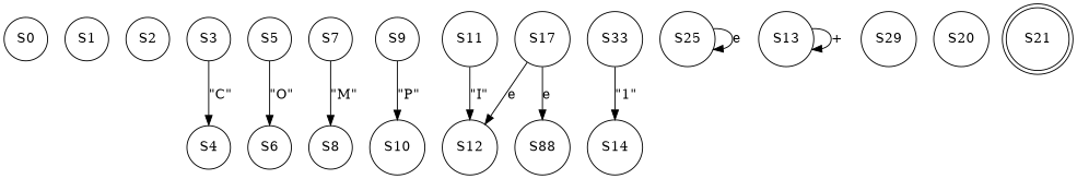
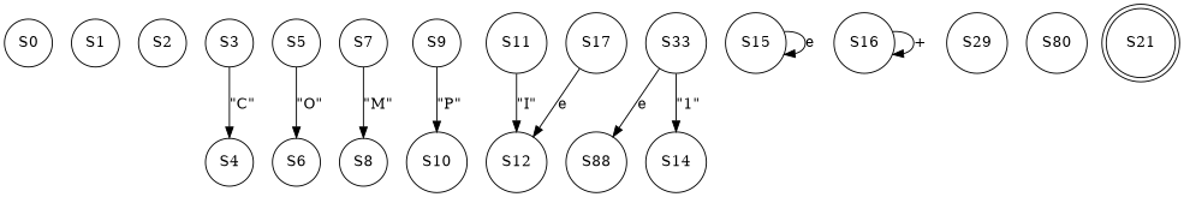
  digraph {
    rankdir=TB
    node [shape=circle]
    S0
    S1
    S2
    S3
    S4
    S5
    S6
    S7
    S8
    S9
    S10
    S11
    S12
    n14 [label=S33]
    S14
-   S15 [label=S25]
-   S16 [label=S13]
+   S15
+   S16
    S17
    n19 [label=S88]
    n20 [label=S29]
-   S20
+   S20 [label=S80]
    S21 [shape=doublecircle]
    S3 -> S4 [label="\"C\""]
    S5 -> S6 [label="\"O\""]
    S7 -> S8 [label="\"M\""]
    S9 -> S10 [label="\"P\""]
    S11 -> S12 [label="\"I\""]
    n14 -> S14 [label="\"1\""]
    S15 -> S15 [label=e]
    S16 -> S16 [label="+"]
    S17 -> S12 [label=e]
-   S17 -> n19 [label=e]
+   n14 -> n19 [label=e]
  }
